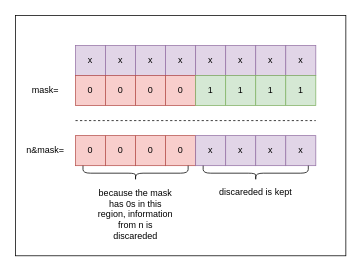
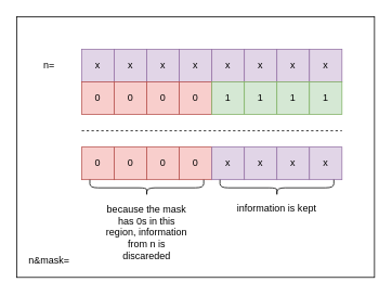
  <mxCell id="0" />
  <mxCell id="1" parent="0" />
  <mxCell id="2" value="" style="rounded=0;whiteSpace=wrap;html=1;" vertex="1" parent="1"><mxGeometry x="20" y="20" width="440" height="320" as="geometry" /></mxCell>
  <mxCell id="3" value="x" style="rounded=0;whiteSpace=wrap;html=1;fillColor=#e1d5e7;strokeColor=#9673a6;" vertex="1" parent="1"><mxGeometry x="100" y="60" width="40" height="40" as="geometry" /></mxCell>
  <mxCell id="4" value="x" style="rounded=0;whiteSpace=wrap;html=1;fillColor=#e1d5e7;strokeColor=#9673a6;" vertex="1" parent="1"><mxGeometry x="140" y="60" width="40" height="40" as="geometry" /></mxCell>
  <mxCell id="5" value="x" style="rounded=0;whiteSpace=wrap;html=1;fillColor=#e1d5e7;strokeColor=#9673a6;" vertex="1" parent="1"><mxGeometry x="180" y="60" width="40" height="40" as="geometry" /></mxCell>
  <mxCell id="6" value="x" style="rounded=0;whiteSpace=wrap;html=1;fillColor=#e1d5e7;strokeColor=#9673a6;" vertex="1" parent="1"><mxGeometry x="220" y="60" width="40" height="40" as="geometry" /></mxCell>
  <mxCell id="7" value="x" style="rounded=0;whiteSpace=wrap;html=1;fillColor=#e1d5e7;strokeColor=#9673a6;" vertex="1" parent="1"><mxGeometry x="260" y="60" width="40" height="40" as="geometry" /></mxCell>
  <mxCell id="8" value="x" style="rounded=0;whiteSpace=wrap;html=1;fillColor=#e1d5e7;strokeColor=#9673a6;" vertex="1" parent="1"><mxGeometry x="300" y="60" width="40" height="40" as="geometry" /></mxCell>
  <mxCell id="9" value="x" style="rounded=0;whiteSpace=wrap;html=1;fillColor=#e1d5e7;strokeColor=#9673a6;" vertex="1" parent="1"><mxGeometry x="340" y="60" width="40" height="40" as="geometry" /></mxCell>
  <mxCell id="10" value="x" style="rounded=0;whiteSpace=wrap;html=1;fillColor=#e1d5e7;strokeColor=#9673a6;" vertex="1" parent="1"><mxGeometry x="380" y="60" width="40" height="40" as="geometry" /></mxCell>
  <mxCell id="11" value="0" style="rounded=0;whiteSpace=wrap;html=1;fillColor=#f8cecc;strokeColor=#b85450;" vertex="1" parent="1"><mxGeometry x="100" y="100" width="40" height="40" as="geometry" /></mxCell>
  <mxCell id="12" value="0" style="rounded=0;whiteSpace=wrap;html=1;fillColor=#f8cecc;strokeColor=#b85450;" vertex="1" parent="1"><mxGeometry x="140" y="100" width="40" height="40" as="geometry" /></mxCell>
  <mxCell id="13" value="0" style="rounded=0;whiteSpace=wrap;html=1;fillColor=#f8cecc;strokeColor=#b85450;" vertex="1" parent="1"><mxGeometry x="180" y="100" width="40" height="40" as="geometry" /></mxCell>
  <mxCell id="14" value="0" style="rounded=0;whiteSpace=wrap;html=1;fillColor=#f8cecc;strokeColor=#b85450;" vertex="1" parent="1"><mxGeometry x="220" y="100" width="40" height="40" as="geometry" /></mxCell>
  <mxCell id="15" value="1" style="rounded=0;whiteSpace=wrap;html=1;fillColor=#d5e8d4;strokeColor=#82b366;" vertex="1" parent="1"><mxGeometry x="260" y="100" width="40" height="40" as="geometry" /></mxCell>
  <mxCell id="16" value="1" style="rounded=0;whiteSpace=wrap;html=1;fillColor=#d5e8d4;strokeColor=#82b366;" vertex="1" parent="1"><mxGeometry x="300" y="100" width="40" height="40" as="geometry" /></mxCell>
  <mxCell id="17" value="1" style="rounded=0;whiteSpace=wrap;html=1;fillColor=#d5e8d4;strokeColor=#82b366;" vertex="1" parent="1"><mxGeometry x="340" y="100" width="40" height="40" as="geometry" /></mxCell>
  <mxCell id="18" value="1" style="rounded=0;whiteSpace=wrap;html=1;fillColor=#d5e8d4;strokeColor=#82b366;" vertex="1" parent="1"><mxGeometry x="380" y="100" width="40" height="40" as="geometry" /></mxCell>
  <mxCell id="19" value="0" style="rounded=0;whiteSpace=wrap;html=1;fillColor=#f8cecc;strokeColor=#b85450;" vertex="1" parent="1"><mxGeometry x="100" y="180" width="40" height="40" as="geometry" /></mxCell>
  <mxCell id="20" value="0" style="rounded=0;whiteSpace=wrap;html=1;fillColor=#f8cecc;strokeColor=#b85450;" vertex="1" parent="1"><mxGeometry x="140" y="180" width="40" height="40" as="geometry" /></mxCell>
  <mxCell id="21" value="0" style="rounded=0;whiteSpace=wrap;html=1;fillColor=#f8cecc;strokeColor=#b85450;" vertex="1" parent="1"><mxGeometry x="180" y="180" width="40" height="40" as="geometry" /></mxCell>
  <mxCell id="22" value="0" style="rounded=0;whiteSpace=wrap;html=1;fillColor=#f8cecc;strokeColor=#b85450;" vertex="1" parent="1"><mxGeometry x="220" y="180" width="40" height="40" as="geometry" /></mxCell>
  <mxCell id="23" value="x" style="rounded=0;whiteSpace=wrap;html=1;fillColor=#e1d5e7;strokeColor=#9673a6;" vertex="1" parent="1"><mxGeometry x="260" y="180" width="40" height="40" as="geometry" /></mxCell>
  <mxCell id="24" value="x" style="rounded=0;whiteSpace=wrap;html=1;fillColor=#e1d5e7;strokeColor=#9673a6;" vertex="1" parent="1"><mxGeometry x="300" y="180" width="40" height="40" as="geometry" /></mxCell>
  <mxCell id="25" value="x" style="rounded=0;whiteSpace=wrap;html=1;fillColor=#e1d5e7;strokeColor=#9673a6;" vertex="1" parent="1"><mxGeometry x="340" y="180" width="40" height="40" as="geometry" /></mxCell>
  <mxCell id="26" value="x" style="rounded=0;whiteSpace=wrap;html=1;fillColor=#e1d5e7;strokeColor=#9673a6;" vertex="1" parent="1"><mxGeometry x="380" y="180" width="40" height="40" as="geometry" /></mxCell>
  <mxCell id="27" value="" style="endArrow=none;dashed=1;html=1;rounded=0;" edge="1" parent="1"><mxGeometry width="50" height="50" relative="1" as="geometry"><mxPoint x="100" y="160" as="sourcePoint" /><mxPoint x="420" y="160" as="targetPoint" /></mxGeometry></mxCell>
- <mxCell id="29" value="mask=" style="text;html=1;strokeColor=none;fillColor=none;align=center;verticalAlign=middle;whiteSpace=wrap;rounded=0;" vertex="1" parent="1"><mxGeometry x="30" y="105" width="60" height="30" as="geometry" /></mxCell>
- <mxCell id="30" value="n&amp;amp;mask=" style="text;html=1;strokeColor=none;fillColor=none;align=center;verticalAlign=middle;whiteSpace=wrap;rounded=0;" vertex="1" parent="1"><mxGeometry x="30" y="185" width="60" height="30" as="geometry" /></mxCell>
+ <mxCell id="28" value="n=" style="text;html=1;strokeColor=none;fillColor=none;align=center;verticalAlign=middle;whiteSpace=wrap;rounded=0;" vertex="1" parent="1"><mxGeometry x="30" y="65" width="60" height="30" as="geometry" /></mxCell>
+ <mxCell id="30" value="n&amp;amp;mask=" style="text;html=1;strokeColor=none;fillColor=none;align=center;verticalAlign=middle;whiteSpace=wrap;rounded=0;" vertex="1" parent="1"><mxGeometry x="30" y="305" width="60" height="30" as="geometry" /></mxCell>
  <mxCell id="31" value="" style="shape=curlyBracket;whiteSpace=wrap;html=1;rounded=1;flipH=1;labelPosition=right;verticalLabelPosition=middle;align=left;verticalAlign=middle;rotation=90;" vertex="1" parent="1"><mxGeometry x="170" y="160" width="20" height="140" as="geometry" /></mxCell>
  <mxCell id="32" value="because the mask has 0s in this region, information from n is discareded" style="text;html=1;strokeColor=none;fillColor=none;align=center;verticalAlign=middle;whiteSpace=wrap;rounded=0;" vertex="1" parent="1"><mxGeometry x="125" y="270" width="110" height="30" as="geometry" /></mxCell>
  <mxCell id="33" value="" style="shape=curlyBracket;whiteSpace=wrap;html=1;rounded=1;flipH=1;labelPosition=right;verticalLabelPosition=middle;align=left;verticalAlign=middle;rotation=90;" vertex="1" parent="1"><mxGeometry x="330" y="160" width="20" height="140" as="geometry" /></mxCell>
- <mxCell id="34" value="discareded is kept" style="text;html=1;strokeColor=none;fillColor=none;align=center;verticalAlign=middle;whiteSpace=wrap;rounded=0;" vertex="1" parent="1"><mxGeometry x="285" y="240" width="110" height="30" as="geometry" /></mxCell>
+ <mxCell id="34" value="information is kept" style="text;html=1;strokeColor=none;fillColor=none;align=center;verticalAlign=middle;whiteSpace=wrap;rounded=0;" vertex="1" parent="1"><mxGeometry x="285" y="240" width="110" height="30" as="geometry" /></mxCell>
